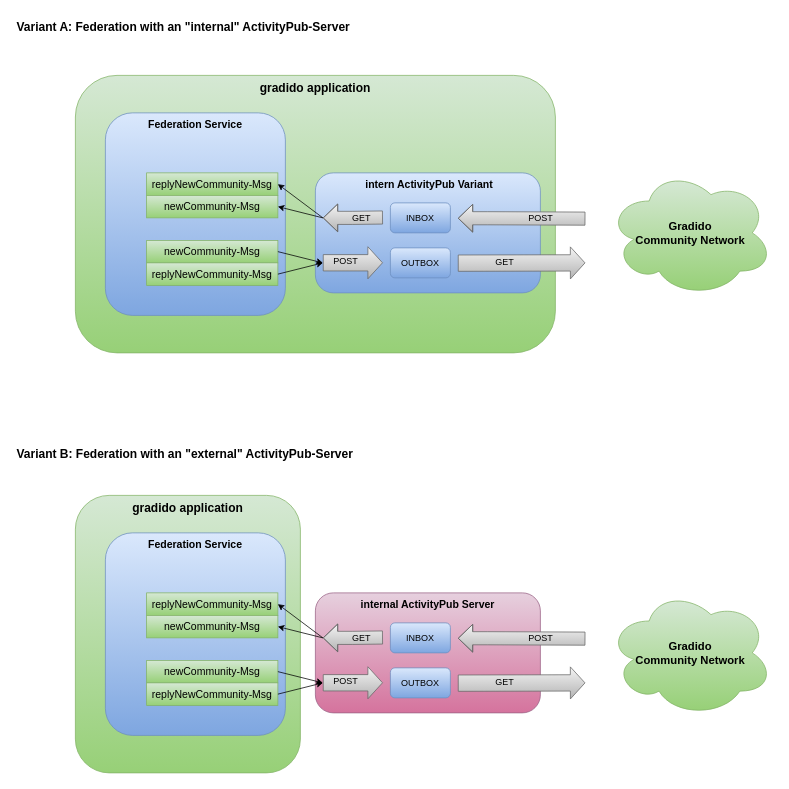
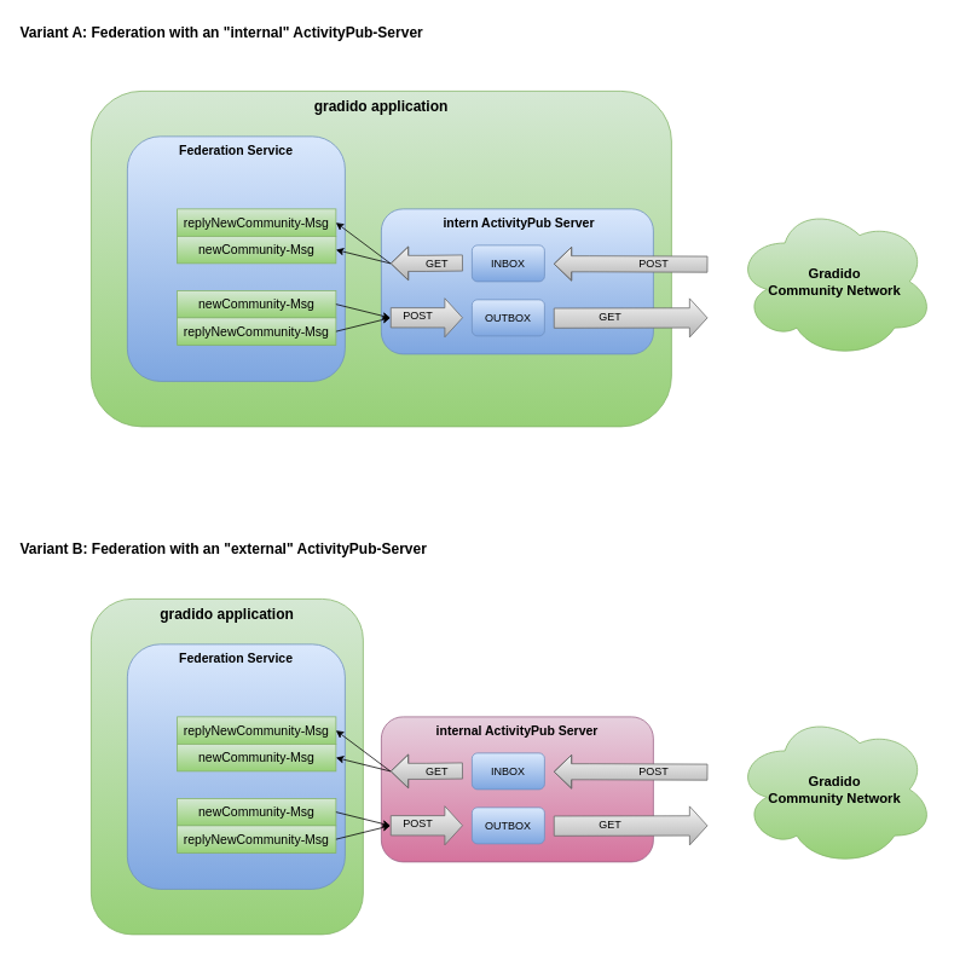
  <mxCell id="0" />
  <mxCell id="1" parent="0" />
  <mxCell id="2" value="gradido application" style="rounded=1;whiteSpace=wrap;html=1;fillColor=#d5e8d4;gradientColor=#97d077;strokeColor=#82b366;verticalAlign=top;fontStyle=1;fontSize=16;" vertex="1" parent="1"><mxGeometry x="100" y="100" width="640" height="370" as="geometry" /></mxCell>
  <mxCell id="3" value="Federation Service" style="rounded=1;whiteSpace=wrap;html=1;fillColor=#dae8fc;gradientColor=#7ea6e0;strokeColor=#6c8ebf;verticalAlign=top;fontStyle=1;fontSize=14;" vertex="1" parent="1"><mxGeometry x="140" y="150" width="240" height="270" as="geometry" /></mxCell>
- <mxCell id="4" value="&amp;nbsp;intern ActivityPub Variant" style="rounded=1;whiteSpace=wrap;html=1;fillColor=#dae8fc;gradientColor=#7ea6e0;strokeColor=#6c8ebf;verticalAlign=top;fontStyle=1;fontSize=14;" vertex="1" parent="1"><mxGeometry x="420" y="230" width="300" height="160" as="geometry" /></mxCell>
+ <mxCell id="4" value="&amp;nbsp;intern ActivityPub Server" style="rounded=1;whiteSpace=wrap;html=1;fillColor=#dae8fc;gradientColor=#7ea6e0;strokeColor=#6c8ebf;verticalAlign=top;fontStyle=1;fontSize=14;" vertex="1" parent="1"><mxGeometry x="420" y="230" width="300" height="160" as="geometry" /></mxCell>
  <mxCell id="5" value="INBOX" style="rounded=1;whiteSpace=wrap;html=1;fillColor=#dae8fc;gradientColor=#7ea6e0;strokeColor=#6c8ebf;" vertex="1" parent="1"><mxGeometry x="520" y="270" width="80" height="40" as="geometry" /></mxCell>
  <mxCell id="6" value="OUTBOX" style="rounded=1;whiteSpace=wrap;html=1;fillColor=#dae8fc;gradientColor=#7ea6e0;strokeColor=#6c8ebf;" vertex="1" parent="1"><mxGeometry x="520" y="330" width="80" height="40" as="geometry" /></mxCell>
  <mxCell id="7" value="" style="shape=flexArrow;endArrow=classic;html=1;endWidth=18.5;endSize=6.082;width=17.5;fillColor=#f5f5f5;gradientColor=#b3b3b3;strokeColor=#666666;" edge="1" parent="1"><mxGeometry width="50" height="50" relative="1" as="geometry"><mxPoint x="510" y="289.5" as="sourcePoint" /><mxPoint x="430" y="290" as="targetPoint" /><Array as="points"><mxPoint x="470" y="290" /></Array></mxGeometry></mxCell>
  <mxCell id="8" value="GET" style="edgeLabel;html=1;align=center;verticalAlign=middle;resizable=0;points=[];fontSize=12;labelBackgroundColor=none;" vertex="1" connectable="0" parent="7"><mxGeometry x="-0.325" y="1" relative="1" as="geometry"><mxPoint x="-3" y="-1" as="offset" /></mxGeometry></mxCell>
  <mxCell id="9" value="" style="shape=flexArrow;endArrow=classic;html=1;fontSize=12;width=21.75;endSize=6.168;fillColor=#f5f5f5;gradientColor=#b3b3b3;strokeColor=#666666;" edge="1" parent="1"><mxGeometry width="50" height="50" relative="1" as="geometry"><mxPoint x="430" y="349.88" as="sourcePoint" /><mxPoint x="510" y="349.88" as="targetPoint" /></mxGeometry></mxCell>
  <mxCell id="10" value="POST" style="edgeLabel;html=1;align=center;verticalAlign=middle;resizable=0;points=[];fontSize=12;labelBackgroundColor=none;" vertex="1" connectable="0" parent="9"><mxGeometry x="-0.275" y="2" relative="1" as="geometry"><mxPoint as="offset" /></mxGeometry></mxCell>
  <mxCell id="11" value="" style="shape=flexArrow;endArrow=classic;html=1;endWidth=18.5;endSize=6.082;width=17.5;fillColor=#f5f5f5;gradientColor=#b3b3b3;strokeColor=#666666;" edge="1" parent="1"><mxGeometry width="50" height="50" relative="1" as="geometry"><mxPoint x="780" y="291" as="sourcePoint" /><mxPoint x="610" y="290.5" as="targetPoint" /><Array as="points"><mxPoint x="650" y="290.5" /></Array></mxGeometry></mxCell>
  <mxCell id="12" value="POST" style="edgeLabel;html=1;align=center;verticalAlign=middle;resizable=0;points=[];fontSize=12;labelBackgroundColor=none;" vertex="1" connectable="0" parent="11"><mxGeometry x="-0.325" y="1" relative="1" as="geometry"><mxPoint x="-3" y="-1" as="offset" /></mxGeometry></mxCell>
  <mxCell id="13" value="" style="shape=flexArrow;endArrow=classic;html=1;fontSize=12;width=21.75;endSize=6.168;fillColor=#f5f5f5;gradientColor=#b3b3b3;strokeColor=#666666;" edge="1" parent="1"><mxGeometry width="50" height="50" relative="1" as="geometry"><mxPoint x="610" y="350.38" as="sourcePoint" /><mxPoint x="780" y="350" as="targetPoint" /></mxGeometry></mxCell>
  <mxCell id="14" value="GET" style="edgeLabel;html=1;align=center;verticalAlign=middle;resizable=0;points=[];fontSize=12;labelBackgroundColor=none;" vertex="1" connectable="0" parent="13"><mxGeometry x="-0.275" y="2" relative="1" as="geometry"><mxPoint as="offset" /></mxGeometry></mxCell>
  <mxCell id="15" value="Gradido &lt;br style=&quot;font-size: 15px;&quot;&gt;Community Network" style="ellipse;shape=cloud;whiteSpace=wrap;html=1;labelBackgroundColor=none;fontSize=15;fillColor=#d5e8d4;gradientColor=#97d077;strokeColor=#82b366;fontStyle=1" vertex="1" parent="1"><mxGeometry x="810" y="225" width="220" height="170" as="geometry" /></mxCell>
  <mxCell id="16" value="newCommunity-Msg" style="rounded=0;whiteSpace=wrap;html=1;labelBackgroundColor=none;fontSize=14;fillColor=#d5e8d4;gradientColor=#97d077;strokeColor=#82b366;" vertex="1" parent="1"><mxGeometry x="195" y="320" width="175" height="30" as="geometry" /></mxCell>
  <mxCell id="17" value="replyNewCommunity-Msg" style="rounded=0;whiteSpace=wrap;html=1;labelBackgroundColor=none;fontSize=14;fillColor=#d5e8d4;gradientColor=#97d077;strokeColor=#82b366;" vertex="1" parent="1"><mxGeometry x="195" y="230" width="175" height="30" as="geometry" /></mxCell>
  <mxCell id="18" value="newCommunity-Msg" style="rounded=0;whiteSpace=wrap;html=1;labelBackgroundColor=none;fontSize=14;fillColor=#d5e8d4;gradientColor=#97d077;strokeColor=#82b366;" vertex="1" parent="1"><mxGeometry x="195" y="260" width="175" height="30" as="geometry" /></mxCell>
  <mxCell id="19" value="" style="endArrow=classic;html=1;fontSize=14;entryX=1;entryY=0.5;entryDx=0;entryDy=0;" edge="1" parent="1" target="17"><mxGeometry width="50" height="50" relative="1" as="geometry"><mxPoint x="430" y="290" as="sourcePoint" /><mxPoint x="490" y="310" as="targetPoint" /></mxGeometry></mxCell>
  <mxCell id="20" value="" style="endArrow=classic;html=1;fontSize=14;entryX=1;entryY=0.5;entryDx=0;entryDy=0;" edge="1" parent="1" target="18"><mxGeometry width="50" height="50" relative="1" as="geometry"><mxPoint x="430" y="290" as="sourcePoint" /><mxPoint x="380" y="255" as="targetPoint" /></mxGeometry></mxCell>
  <mxCell id="21" value="" style="endArrow=classic;html=1;fontSize=14;exitX=1;exitY=0.5;exitDx=0;exitDy=0;" edge="1" parent="1" source="16"><mxGeometry width="50" height="50" relative="1" as="geometry"><mxPoint x="450" y="310" as="sourcePoint" /><mxPoint x="430" y="350" as="targetPoint" /></mxGeometry></mxCell>
  <mxCell id="22" value="replyNewCommunity-Msg" style="rounded=0;whiteSpace=wrap;html=1;labelBackgroundColor=none;fontSize=14;fillColor=#d5e8d4;gradientColor=#97d077;strokeColor=#82b366;" vertex="1" parent="1"><mxGeometry x="195" y="350" width="175" height="30" as="geometry" /></mxCell>
  <mxCell id="23" value="" style="endArrow=classic;html=1;fontSize=14;exitX=1;exitY=0.5;exitDx=0;exitDy=0;" edge="1" parent="1" source="22"><mxGeometry width="50" height="50" relative="1" as="geometry"><mxPoint x="380" y="345" as="sourcePoint" /><mxPoint x="430" y="350" as="targetPoint" /></mxGeometry></mxCell>
  <mxCell id="24" value="gradido application" style="rounded=1;whiteSpace=wrap;html=1;fillColor=#d5e8d4;gradientColor=#97d077;strokeColor=#82b366;verticalAlign=top;fontStyle=1;fontSize=16;" vertex="1" parent="1"><mxGeometry x="100" y="660" width="300" height="370" as="geometry" /></mxCell>
  <mxCell id="25" value="Federation Service" style="rounded=1;whiteSpace=wrap;html=1;fillColor=#dae8fc;gradientColor=#7ea6e0;strokeColor=#6c8ebf;verticalAlign=top;fontStyle=1;fontSize=14;" vertex="1" parent="1"><mxGeometry x="140" y="710" width="240" height="270" as="geometry" /></mxCell>
  <mxCell id="26" value="internal ActivityPub Server" style="rounded=1;whiteSpace=wrap;html=1;fillColor=#e6d0de;gradientColor=#d5739d;strokeColor=#996185;verticalAlign=top;fontStyle=1;fontSize=14;" vertex="1" parent="1"><mxGeometry x="420" y="790" width="300" height="160" as="geometry" /></mxCell>
  <mxCell id="27" value="INBOX" style="rounded=1;whiteSpace=wrap;html=1;fillColor=#dae8fc;gradientColor=#7ea6e0;strokeColor=#6c8ebf;" vertex="1" parent="1"><mxGeometry x="520" y="830" width="80" height="40" as="geometry" /></mxCell>
  <mxCell id="28" value="OUTBOX" style="rounded=1;whiteSpace=wrap;html=1;fillColor=#dae8fc;gradientColor=#7ea6e0;strokeColor=#6c8ebf;" vertex="1" parent="1"><mxGeometry x="520" y="890" width="80" height="40" as="geometry" /></mxCell>
  <mxCell id="29" value="" style="shape=flexArrow;endArrow=classic;html=1;endWidth=18.5;endSize=6.082;width=17.5;fillColor=#f5f5f5;gradientColor=#b3b3b3;strokeColor=#666666;" edge="1" parent="1"><mxGeometry width="50" height="50" relative="1" as="geometry"><mxPoint x="510" y="849.5" as="sourcePoint" /><mxPoint x="430" y="850" as="targetPoint" /><Array as="points"><mxPoint x="470" y="850" /></Array></mxGeometry></mxCell>
  <mxCell id="30" value="GET" style="edgeLabel;html=1;align=center;verticalAlign=middle;resizable=0;points=[];fontSize=12;labelBackgroundColor=none;" vertex="1" connectable="0" parent="29"><mxGeometry x="-0.325" y="1" relative="1" as="geometry"><mxPoint x="-3" y="-1" as="offset" /></mxGeometry></mxCell>
  <mxCell id="31" value="" style="shape=flexArrow;endArrow=classic;html=1;fontSize=12;width=21.75;endSize=6.168;fillColor=#f5f5f5;gradientColor=#b3b3b3;strokeColor=#666666;" edge="1" parent="1"><mxGeometry width="50" height="50" relative="1" as="geometry"><mxPoint x="430" y="909.88" as="sourcePoint" /><mxPoint x="510" y="909.88" as="targetPoint" /></mxGeometry></mxCell>
  <mxCell id="32" value="POST" style="edgeLabel;html=1;align=center;verticalAlign=middle;resizable=0;points=[];fontSize=12;labelBackgroundColor=none;" vertex="1" connectable="0" parent="31"><mxGeometry x="-0.275" y="2" relative="1" as="geometry"><mxPoint as="offset" /></mxGeometry></mxCell>
  <mxCell id="33" value="" style="shape=flexArrow;endArrow=classic;html=1;endWidth=18.5;endSize=6.082;width=17.5;fillColor=#f5f5f5;gradientColor=#b3b3b3;strokeColor=#666666;" edge="1" parent="1"><mxGeometry width="50" height="50" relative="1" as="geometry"><mxPoint x="780" y="851" as="sourcePoint" /><mxPoint x="610" y="850.5" as="targetPoint" /><Array as="points"><mxPoint x="650" y="850.5" /></Array></mxGeometry></mxCell>
  <mxCell id="34" value="POST" style="edgeLabel;html=1;align=center;verticalAlign=middle;resizable=0;points=[];fontSize=12;labelBackgroundColor=none;" vertex="1" connectable="0" parent="33"><mxGeometry x="-0.325" y="1" relative="1" as="geometry"><mxPoint x="-3" y="-1" as="offset" /></mxGeometry></mxCell>
  <mxCell id="35" value="" style="shape=flexArrow;endArrow=classic;html=1;fontSize=12;width=21.75;endSize=6.168;fillColor=#f5f5f5;gradientColor=#b3b3b3;strokeColor=#666666;" edge="1" parent="1"><mxGeometry width="50" height="50" relative="1" as="geometry"><mxPoint x="610" y="910.38" as="sourcePoint" /><mxPoint x="780" y="910" as="targetPoint" /></mxGeometry></mxCell>
  <mxCell id="36" value="GET" style="edgeLabel;html=1;align=center;verticalAlign=middle;resizable=0;points=[];fontSize=12;labelBackgroundColor=none;" vertex="1" connectable="0" parent="35"><mxGeometry x="-0.275" y="2" relative="1" as="geometry"><mxPoint as="offset" /></mxGeometry></mxCell>
  <mxCell id="37" value="Gradido &lt;br style=&quot;font-size: 15px;&quot;&gt;Community Network" style="ellipse;shape=cloud;whiteSpace=wrap;html=1;labelBackgroundColor=none;fontSize=15;fillColor=#d5e8d4;gradientColor=#97d077;strokeColor=#82b366;fontStyle=1" vertex="1" parent="1"><mxGeometry x="810" y="785" width="220" height="170" as="geometry" /></mxCell>
  <mxCell id="38" value="newCommunity-Msg" style="rounded=0;whiteSpace=wrap;html=1;labelBackgroundColor=none;fontSize=14;fillColor=#d5e8d4;gradientColor=#97d077;strokeColor=#82b366;" vertex="1" parent="1"><mxGeometry x="195" y="880" width="175" height="30" as="geometry" /></mxCell>
  <mxCell id="39" value="replyNewCommunity-Msg" style="rounded=0;whiteSpace=wrap;html=1;labelBackgroundColor=none;fontSize=14;fillColor=#d5e8d4;gradientColor=#97d077;strokeColor=#82b366;" vertex="1" parent="1"><mxGeometry x="195" y="790" width="175" height="30" as="geometry" /></mxCell>
  <mxCell id="40" value="newCommunity-Msg" style="rounded=0;whiteSpace=wrap;html=1;labelBackgroundColor=none;fontSize=14;fillColor=#d5e8d4;gradientColor=#97d077;strokeColor=#82b366;" vertex="1" parent="1"><mxGeometry x="195" y="820" width="175" height="30" as="geometry" /></mxCell>
  <mxCell id="41" value="" style="endArrow=classic;html=1;fontSize=14;entryX=1;entryY=0.5;entryDx=0;entryDy=0;" edge="1" parent="1" target="39"><mxGeometry width="50" height="50" relative="1" as="geometry"><mxPoint x="430" y="850" as="sourcePoint" /><mxPoint x="490" y="870" as="targetPoint" /></mxGeometry></mxCell>
  <mxCell id="42" value="" style="endArrow=classic;html=1;fontSize=14;entryX=1;entryY=0.5;entryDx=0;entryDy=0;" edge="1" parent="1" target="40"><mxGeometry width="50" height="50" relative="1" as="geometry"><mxPoint x="430" y="850" as="sourcePoint" /><mxPoint x="380" y="815" as="targetPoint" /></mxGeometry></mxCell>
  <mxCell id="43" value="" style="endArrow=classic;html=1;fontSize=14;exitX=1;exitY=0.5;exitDx=0;exitDy=0;" edge="1" parent="1" source="38"><mxGeometry width="50" height="50" relative="1" as="geometry"><mxPoint x="450" y="870" as="sourcePoint" /><mxPoint x="430" y="910" as="targetPoint" /></mxGeometry></mxCell>
  <mxCell id="44" value="replyNewCommunity-Msg" style="rounded=0;whiteSpace=wrap;html=1;labelBackgroundColor=none;fontSize=14;fillColor=#d5e8d4;gradientColor=#97d077;strokeColor=#82b366;" vertex="1" parent="1"><mxGeometry x="195" y="910" width="175" height="30" as="geometry" /></mxCell>
  <mxCell id="45" value="" style="endArrow=classic;html=1;fontSize=14;exitX=1;exitY=0.5;exitDx=0;exitDy=0;" edge="1" parent="1" source="44"><mxGeometry width="50" height="50" relative="1" as="geometry"><mxPoint x="380" y="905" as="sourcePoint" /><mxPoint x="430" y="910" as="targetPoint" /></mxGeometry></mxCell>
  <mxCell id="46" value="Variant A: Federation with an &quot;internal&quot; ActivityPub-Server" style="text;html=1;strokeColor=none;fillColor=none;align=left;verticalAlign=middle;whiteSpace=wrap;rounded=0;labelBackgroundColor=none;fontSize=16;fontStyle=1" vertex="1" parent="1"><mxGeometry x="20" y="20" width="720" height="30" as="geometry" /></mxCell>
  <mxCell id="47" value="Variant B: Federation with an &quot;external&quot; ActivityPub-Server" style="text;html=1;strokeColor=none;fillColor=none;align=left;verticalAlign=middle;whiteSpace=wrap;rounded=0;labelBackgroundColor=none;fontSize=16;fontStyle=1" vertex="1" parent="1"><mxGeometry x="20" y="590" width="720" height="30" as="geometry" /></mxCell>
